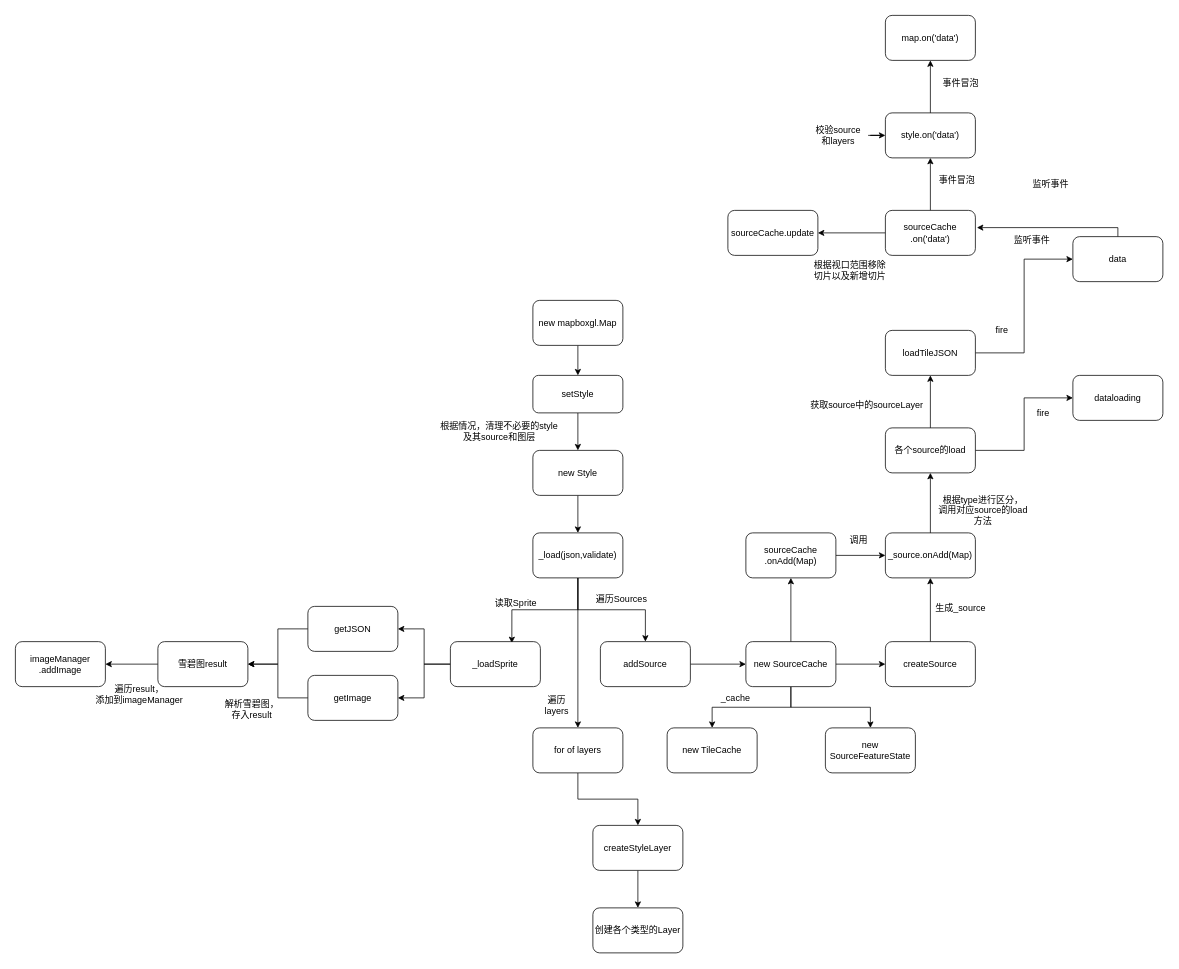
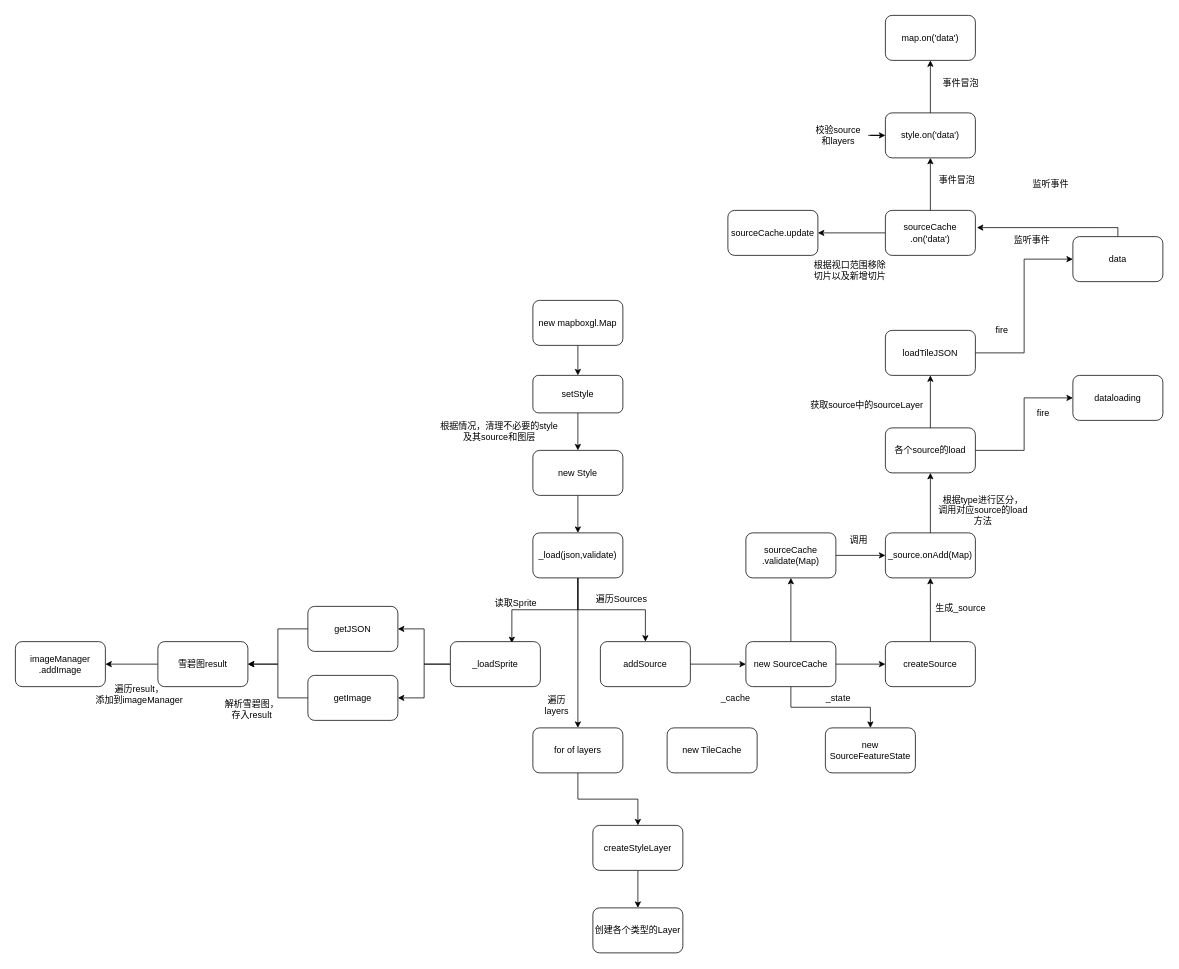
  <mxCell id="0" />
  <mxCell id="1" parent="0" />
  <mxCell id="2" style="edgeStyle=orthogonalEdgeStyle;rounded=0;orthogonalLoop=1;jettySize=auto;html=1;entryX=0.5;entryY=0;entryDx=0;entryDy=0;" parent="1" source="3" target="5" edge="1"><mxGeometry relative="1" as="geometry" /></mxCell>
  <mxCell id="3" value="new mapboxgl.Map" style="rounded=1;whiteSpace=wrap;html=1;" parent="1" vertex="1"><mxGeometry x="710" y="400" width="120" height="60" as="geometry" /></mxCell>
  <mxCell id="4" style="edgeStyle=orthogonalEdgeStyle;rounded=0;orthogonalLoop=1;jettySize=auto;html=1;entryX=0.5;entryY=0;entryDx=0;entryDy=0;" parent="1" source="5" target="7" edge="1"><mxGeometry relative="1" as="geometry" /></mxCell>
  <mxCell id="5" value="setStyle" style="rounded=1;whiteSpace=wrap;html=1;" parent="1" vertex="1"><mxGeometry x="710" y="500" width="120" height="50" as="geometry" /></mxCell>
  <mxCell id="6" style="edgeStyle=orthogonalEdgeStyle;rounded=0;orthogonalLoop=1;jettySize=auto;html=1;" parent="1" source="7" target="12" edge="1"><mxGeometry relative="1" as="geometry" /></mxCell>
  <mxCell id="7" value="new Style" style="rounded=1;whiteSpace=wrap;html=1;" parent="1" vertex="1"><mxGeometry x="710" y="600" width="120" height="60" as="geometry" /></mxCell>
  <mxCell id="8" value="根据情况，清理不必要的style&lt;br&gt;及其source和图层" style="text;html=1;align=center;verticalAlign=middle;resizable=0;points=[];autosize=1;" parent="1" vertex="1"><mxGeometry y="560" width="170" height="30" as="geometry" x="580" /></mxCell>
  <mxCell id="9" style="edgeStyle=orthogonalEdgeStyle;rounded=0;orthogonalLoop=1;jettySize=auto;html=1;entryX=0.683;entryY=0.033;entryDx=0;entryDy=0;entryPerimeter=0;" parent="1" source="12" target="17" edge="1"><mxGeometry relative="1" as="geometry" /></mxCell>
  <mxCell id="10" style="edgeStyle=orthogonalEdgeStyle;rounded=0;orthogonalLoop=1;jettySize=auto;html=1;entryX=0.5;entryY=0;entryDx=0;entryDy=0;" parent="1" source="12" target="14" edge="1"><mxGeometry relative="1" as="geometry" /></mxCell>
  <mxCell id="11" style="edgeStyle=orthogonalEdgeStyle;rounded=0;orthogonalLoop=1;jettySize=auto;html=1;" edge="1" parent="1" source="12" target="71"><mxGeometry relative="1" as="geometry" /></mxCell>
  <mxCell id="12" value="_load(json,validate)" style="rounded=1;whiteSpace=wrap;html=1;" parent="1" vertex="1"><mxGeometry x="710" y="710" width="120" height="60" as="geometry" /></mxCell>
  <mxCell id="13" style="edgeStyle=orthogonalEdgeStyle;rounded=0;orthogonalLoop=1;jettySize=auto;html=1;" edge="1" parent="1" source="14" target="24"><mxGeometry relative="1" as="geometry" /></mxCell>
  <mxCell id="14" value="addSource" style="rounded=1;whiteSpace=wrap;html=1;" parent="1" vertex="1"><mxGeometry x="800" y="855" width="120" height="60" as="geometry" /></mxCell>
  <mxCell id="15" style="edgeStyle=orthogonalEdgeStyle;rounded=0;orthogonalLoop=1;jettySize=auto;html=1;entryX=1;entryY=0.5;entryDx=0;entryDy=0;" edge="1" parent="1" source="17" target="62"><mxGeometry relative="1" as="geometry" /></mxCell>
  <mxCell id="16" style="edgeStyle=orthogonalEdgeStyle;rounded=0;orthogonalLoop=1;jettySize=auto;html=1;entryX=1;entryY=0.5;entryDx=0;entryDy=0;" edge="1" parent="1" source="17" target="64"><mxGeometry relative="1" as="geometry" /></mxCell>
  <mxCell id="17" value="_loadSprite" style="rounded=1;whiteSpace=wrap;html=1;" parent="1" vertex="1"><mxGeometry x="600" y="855" width="120" height="60" as="geometry" /></mxCell>
  <mxCell id="18" value="遍历Sources&lt;br&gt;" style="text;html=1;align=center;verticalAlign=middle;resizable=0;points=[];autosize=1;" parent="1" vertex="1"><mxGeometry x="788" y="788" width="80" height="20" as="geometry" /></mxCell>
  <mxCell id="19" value="读取Sprite" style="text;html=1;align=center;verticalAlign=middle;resizable=0;points=[];autosize=1;" parent="1" vertex="1"><mxGeometry x="652" y="794" width="70" height="20" as="geometry" /></mxCell>
  <mxCell id="20" style="edgeStyle=orthogonalEdgeStyle;rounded=0;orthogonalLoop=1;jettySize=auto;html=1;" edge="1" parent="1" source="24" target="26"><mxGeometry relative="1" as="geometry" /></mxCell>
- <mxCell id="21" style="edgeStyle=orthogonalEdgeStyle;rounded=0;orthogonalLoop=1;jettySize=auto;html=1;entryX=0.5;entryY=0;entryDx=0;entryDy=0;" edge="1" parent="1" source="24" target="27"><mxGeometry relative="1" as="geometry" /></mxCell>
  <mxCell id="22" style="edgeStyle=orthogonalEdgeStyle;rounded=0;orthogonalLoop=1;jettySize=auto;html=1;entryX=0.5;entryY=0;entryDx=0;entryDy=0;" edge="1" parent="1" source="24" target="29"><mxGeometry relative="1" as="geometry" /></mxCell>
  <mxCell id="23" style="edgeStyle=orthogonalEdgeStyle;rounded=0;orthogonalLoop=1;jettySize=auto;html=1;" edge="1" parent="1" source="24" target="32"><mxGeometry relative="1" as="geometry" /></mxCell>
  <mxCell id="24" value="new SourceCache" style="rounded=1;whiteSpace=wrap;html=1;" vertex="1" parent="1"><mxGeometry x="994" y="855" width="120" height="60" as="geometry" /></mxCell>
  <mxCell id="25" style="edgeStyle=orthogonalEdgeStyle;rounded=0;orthogonalLoop=1;jettySize=auto;html=1;entryX=0.5;entryY=1;entryDx=0;entryDy=0;" edge="1" parent="1" source="26" target="34"><mxGeometry relative="1" as="geometry" /></mxCell>
  <mxCell id="26" value="createSource" style="rounded=1;whiteSpace=wrap;html=1;" vertex="1" parent="1"><mxGeometry x="1180" y="855" width="120" height="60" as="geometry" /></mxCell>
  <mxCell id="27" value="new TileCache" style="rounded=1;whiteSpace=wrap;html=1;" vertex="1" parent="1"><mxGeometry x="889" y="970" width="120" height="60" as="geometry" /></mxCell>
  <mxCell id="28" value="_cache" style="text;html=1;align=center;verticalAlign=middle;resizable=0;points=[];autosize=1;" vertex="1" parent="1"><mxGeometry x="955" y="920" width="50" height="20" as="geometry" /></mxCell>
  <mxCell id="29" value="new SourceFeatureState" style="rounded=1;whiteSpace=wrap;html=1;" vertex="1" parent="1"><mxGeometry x="1100" y="970" width="120" height="60" as="geometry" /></mxCell>
+ <mxCell id="30" value="_state" style="text;html=1;align=center;verticalAlign=middle;resizable=0;points=[];autosize=1;" vertex="1" parent="1"><mxGeometry x="1092" y="920" width="50" height="20" as="geometry" /></mxCell>
  <mxCell id="31" style="edgeStyle=orthogonalEdgeStyle;rounded=0;orthogonalLoop=1;jettySize=auto;html=1;entryX=0;entryY=0.5;entryDx=0;entryDy=0;" edge="1" parent="1" source="32" target="34"><mxGeometry relative="1" as="geometry" /></mxCell>
- <mxCell id="32" value="sourceCache&lt;br&gt;.onAdd(Map)" style="rounded=1;whiteSpace=wrap;html=1;" vertex="1" parent="1"><mxGeometry x="994" y="710" width="120" height="60" as="geometry" /></mxCell>
+ <mxCell id="32" value="sourceCache&lt;br&gt;.validate(Map)" style="rounded=1;whiteSpace=wrap;html=1;" vertex="1" parent="1"><mxGeometry x="994" y="710" width="120" height="60" as="geometry" /></mxCell>
  <mxCell id="33" style="edgeStyle=orthogonalEdgeStyle;rounded=0;orthogonalLoop=1;jettySize=auto;html=1;entryX=0.5;entryY=1;entryDx=0;entryDy=0;" edge="1" parent="1" source="34" target="39"><mxGeometry relative="1" as="geometry" /></mxCell>
  <mxCell id="34" value="_source.onAdd(Map)" style="rounded=1;whiteSpace=wrap;html=1;" vertex="1" parent="1"><mxGeometry x="1180" y="710" width="120" height="60" as="geometry" /></mxCell>
  <mxCell id="35" value="调用" style="text;html=1;align=center;verticalAlign=middle;resizable=0;points=[];autosize=1;" vertex="1" parent="1"><mxGeometry x="1124" y="710" width="40" height="20" as="geometry" /></mxCell>
  <mxCell id="36" value="生成_source" style="text;html=1;align=center;verticalAlign=middle;resizable=0;points=[];autosize=1;" vertex="1" parent="1"><mxGeometry x="1240" y="801" width="80" height="20" as="geometry" /></mxCell>
  <mxCell id="37" style="edgeStyle=orthogonalEdgeStyle;rounded=0;orthogonalLoop=1;jettySize=auto;html=1;exitX=1;exitY=0.5;exitDx=0;exitDy=0;entryX=0;entryY=0.5;entryDx=0;entryDy=0;" edge="1" parent="1" source="39" target="41"><mxGeometry relative="1" as="geometry" /></mxCell>
  <mxCell id="38" style="edgeStyle=orthogonalEdgeStyle;rounded=0;orthogonalLoop=1;jettySize=auto;html=1;entryX=0.5;entryY=1;entryDx=0;entryDy=0;" edge="1" parent="1" source="39" target="44"><mxGeometry relative="1" as="geometry" /></mxCell>
  <mxCell id="39" value="各个source的load" style="rounded=1;whiteSpace=wrap;html=1;" vertex="1" parent="1"><mxGeometry x="1180" y="570" width="120" height="60" as="geometry" /></mxCell>
  <mxCell id="40" value="根据type进行区分，&lt;br&gt;调用对应source的load&lt;br&gt;方法" style="text;html=1;align=center;verticalAlign=middle;resizable=0;points=[];autosize=1;" vertex="1" parent="1"><mxGeometry x="1245" y="655" width="130" height="50" as="geometry" /></mxCell>
  <mxCell id="41" value="dataloading" style="rounded=1;whiteSpace=wrap;html=1;" vertex="1" parent="1"><mxGeometry x="1430" y="500" width="120" height="60" as="geometry" /></mxCell>
  <mxCell id="42" value="fire" style="text;html=1;align=center;verticalAlign=middle;resizable=0;points=[];autosize=1;" vertex="1" parent="1"><mxGeometry x="1375" y="540" width="30" height="20" as="geometry" /></mxCell>
  <mxCell id="43" style="edgeStyle=orthogonalEdgeStyle;rounded=0;orthogonalLoop=1;jettySize=auto;html=1;entryX=0;entryY=0.5;entryDx=0;entryDy=0;" edge="1" parent="1" source="44" target="47"><mxGeometry relative="1" as="geometry" /></mxCell>
  <mxCell id="44" value="loadTileJSON" style="rounded=1;whiteSpace=wrap;html=1;" vertex="1" parent="1"><mxGeometry x="1180" y="440" width="120" height="60" as="geometry" /></mxCell>
  <mxCell id="45" value="获取source中的sourceLayer" style="text;html=1;align=center;verticalAlign=middle;resizable=0;points=[];autosize=1;" vertex="1" parent="1"><mxGeometry x="1070" y="530" width="170" height="20" as="geometry" /></mxCell>
  <mxCell id="46" style="edgeStyle=orthogonalEdgeStyle;rounded=0;orthogonalLoop=1;jettySize=auto;html=1;entryX=1.017;entryY=0.383;entryDx=0;entryDy=0;entryPerimeter=0;" edge="1" parent="1" source="47" target="51"><mxGeometry relative="1" as="geometry"><Array as="points"><mxPoint x="1490" y="303" /></Array></mxGeometry></mxCell>
  <mxCell id="47" value="data" style="rounded=1;whiteSpace=wrap;html=1;" vertex="1" parent="1"><mxGeometry x="1430" y="315" width="120" height="60" as="geometry" /></mxCell>
  <mxCell id="48" value="fire" style="text;html=1;align=center;verticalAlign=middle;resizable=0;points=[];autosize=1;" vertex="1" parent="1"><mxGeometry x="1320" y="430" width="30" height="20" as="geometry" /></mxCell>
  <mxCell id="49" style="edgeStyle=orthogonalEdgeStyle;rounded=0;orthogonalLoop=1;jettySize=auto;html=1;entryX=0.5;entryY=1;entryDx=0;entryDy=0;" edge="1" parent="1" source="51" target="53"><mxGeometry relative="1" as="geometry" /></mxCell>
  <mxCell id="50" style="edgeStyle=orthogonalEdgeStyle;rounded=0;orthogonalLoop=1;jettySize=auto;html=1;entryX=1;entryY=0.5;entryDx=0;entryDy=0;" edge="1" parent="1" source="51" target="76"><mxGeometry relative="1" as="geometry" /></mxCell>
  <mxCell id="51" value="sourceCache&lt;br&gt;.on('data')" style="rounded=1;whiteSpace=wrap;html=1;" vertex="1" parent="1"><mxGeometry x="1180" y="280" width="120" height="60" as="geometry" /></mxCell>
  <mxCell id="52" style="edgeStyle=orthogonalEdgeStyle;rounded=0;orthogonalLoop=1;jettySize=auto;html=1;entryX=0.5;entryY=1;entryDx=0;entryDy=0;" edge="1" parent="1" source="53" target="59"><mxGeometry relative="1" as="geometry" /></mxCell>
  <mxCell id="53" value="style.on('data')" style="rounded=1;whiteSpace=wrap;html=1;" vertex="1" parent="1"><mxGeometry x="1180" y="150" width="120" height="60" as="geometry" /></mxCell>
  <mxCell id="54" value="监听事件" style="text;html=1;align=center;verticalAlign=middle;resizable=0;points=[];autosize=1;" vertex="1" parent="1"><mxGeometry x="1370" y="235" width="60" height="20" as="geometry" /></mxCell>
  <mxCell id="55" value="监听事件" style="text;html=1;align=center;verticalAlign=middle;resizable=0;points=[];autosize=1;" vertex="1" parent="1"><mxGeometry x="1345" y="310" width="60" height="20" as="geometry" /></mxCell>
  <mxCell id="56" style="edgeStyle=orthogonalEdgeStyle;rounded=0;orthogonalLoop=1;jettySize=auto;html=1;entryX=0;entryY=0.5;entryDx=0;entryDy=0;" edge="1" parent="1" source="57" target="53"><mxGeometry relative="1" as="geometry" /></mxCell>
  <mxCell id="57" value="校验source&lt;br&gt;和layers" style="text;html=1;align=center;verticalAlign=middle;resizable=0;points=[];autosize=1;" vertex="1" parent="1"><mxGeometry x="1077" y="165" width="80" height="30" as="geometry" /></mxCell>
  <mxCell id="58" value="事件冒泡" style="text;html=1;align=center;verticalAlign=middle;resizable=0;points=[];autosize=1;" vertex="1" parent="1"><mxGeometry x="1245" y="230" width="60" height="20" as="geometry" /></mxCell>
  <mxCell id="59" value="map.on('data')" style="rounded=1;whiteSpace=wrap;html=1;" vertex="1" parent="1"><mxGeometry x="1180" y="20" width="120" height="60" as="geometry" /></mxCell>
  <mxCell id="60" value="事件冒泡" style="text;html=1;align=center;verticalAlign=middle;resizable=0;points=[];autosize=1;" vertex="1" parent="1"><mxGeometry x="1250" y="100" width="60" height="20" as="geometry" /></mxCell>
  <mxCell id="61" style="edgeStyle=orthogonalEdgeStyle;rounded=0;orthogonalLoop=1;jettySize=auto;html=1;entryX=1;entryY=0.5;entryDx=0;entryDy=0;" edge="1" parent="1" source="62" target="66"><mxGeometry relative="1" as="geometry" /></mxCell>
  <mxCell id="62" value="getJSON" style="rounded=1;whiteSpace=wrap;html=1;" vertex="1" parent="1"><mxGeometry x="410" y="808" width="120" height="60" as="geometry" /></mxCell>
  <mxCell id="63" style="edgeStyle=orthogonalEdgeStyle;rounded=0;orthogonalLoop=1;jettySize=auto;html=1;entryX=1;entryY=0.5;entryDx=0;entryDy=0;" edge="1" parent="1" source="64" target="66"><mxGeometry relative="1" as="geometry" /></mxCell>
  <mxCell id="64" value="getImage" style="rounded=1;whiteSpace=wrap;html=1;" vertex="1" parent="1"><mxGeometry x="410" y="900" width="120" height="60" as="geometry" /></mxCell>
  <mxCell id="65" style="edgeStyle=orthogonalEdgeStyle;rounded=0;orthogonalLoop=1;jettySize=auto;html=1;" edge="1" parent="1" source="66" target="68"><mxGeometry relative="1" as="geometry" /></mxCell>
  <mxCell id="66" value="雪碧图result" style="rounded=1;whiteSpace=wrap;html=1;" vertex="1" parent="1"><mxGeometry x="210" y="855" width="120" height="60" as="geometry" /></mxCell>
  <mxCell id="67" value="解析雪碧图，&lt;br&gt;存入result" style="text;html=1;align=center;verticalAlign=middle;resizable=0;points=[];autosize=1;" vertex="1" parent="1"><mxGeometry x="290" y="930" width="90" height="30" as="geometry" /></mxCell>
  <mxCell id="68" value="imageManager&lt;br&gt;.addImage" style="rounded=1;whiteSpace=wrap;html=1;" vertex="1" parent="1"><mxGeometry x="20" y="855" width="120" height="60" as="geometry" /></mxCell>
  <mxCell id="69" value="遍历result，&lt;br&gt;添加到imageManager" style="text;html=1;align=center;verticalAlign=middle;resizable=0;points=[];autosize=1;" vertex="1" parent="1"><mxGeometry x="120" y="910" width="130" height="30" as="geometry" /></mxCell>
  <mxCell id="70" style="edgeStyle=orthogonalEdgeStyle;rounded=0;orthogonalLoop=1;jettySize=auto;html=1;entryX=0.5;entryY=0;entryDx=0;entryDy=0;" edge="1" parent="1" source="71" target="74"><mxGeometry relative="1" as="geometry" /></mxCell>
  <mxCell id="71" value="for of layers" style="rounded=1;whiteSpace=wrap;html=1;" vertex="1" parent="1"><mxGeometry x="710" y="970" width="120" height="60" as="geometry" /></mxCell>
  <mxCell id="72" value="遍历layers" style="text;html=1;strokeColor=none;fillColor=none;align=center;verticalAlign=middle;whiteSpace=wrap;rounded=0;" vertex="1" parent="1"><mxGeometry x="722" y="930" width="40" height="20" as="geometry" /></mxCell>
  <mxCell id="73" style="edgeStyle=orthogonalEdgeStyle;rounded=0;orthogonalLoop=1;jettySize=auto;html=1;" edge="1" parent="1" source="74" target="75"><mxGeometry relative="1" as="geometry" /></mxCell>
  <mxCell id="74" value="createStyleLayer" style="rounded=1;whiteSpace=wrap;html=1;" vertex="1" parent="1"><mxGeometry x="790" y="1100" width="120" height="60" as="geometry" /></mxCell>
  <mxCell id="75" value="创建各个类型的Layer" style="rounded=1;whiteSpace=wrap;html=1;" vertex="1" parent="1"><mxGeometry x="790" y="1210" width="120" height="60" as="geometry" /></mxCell>
  <mxCell id="76" value="sourceCache.update" style="rounded=1;whiteSpace=wrap;html=1;" vertex="1" parent="1"><mxGeometry x="970" y="280" width="120" height="60" as="geometry" /></mxCell>
  <mxCell id="77" value="根据视口范围移除切片以及新增切片" style="text;html=1;strokeColor=none;fillColor=none;align=center;verticalAlign=middle;whiteSpace=wrap;rounded=0;" vertex="1" parent="1"><mxGeometry x="1080" y="350" width="106" height="20" as="geometry" /></mxCell>
